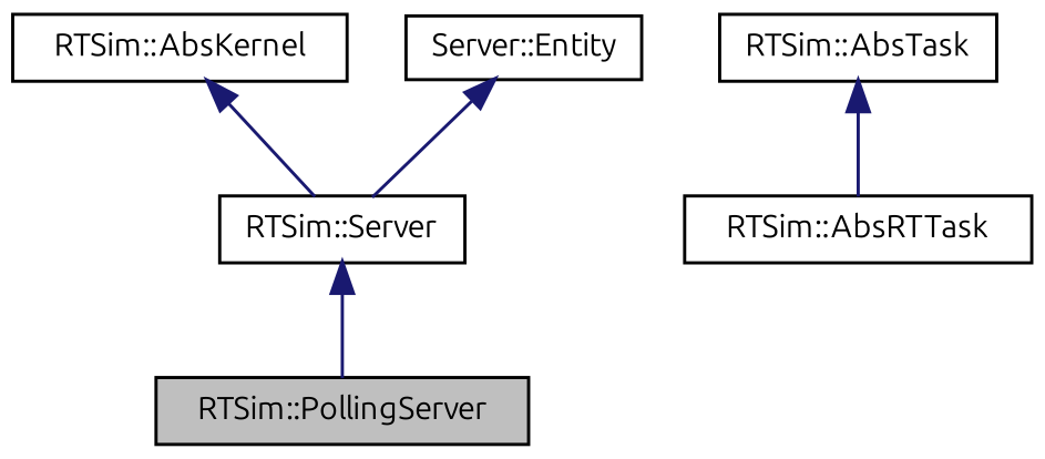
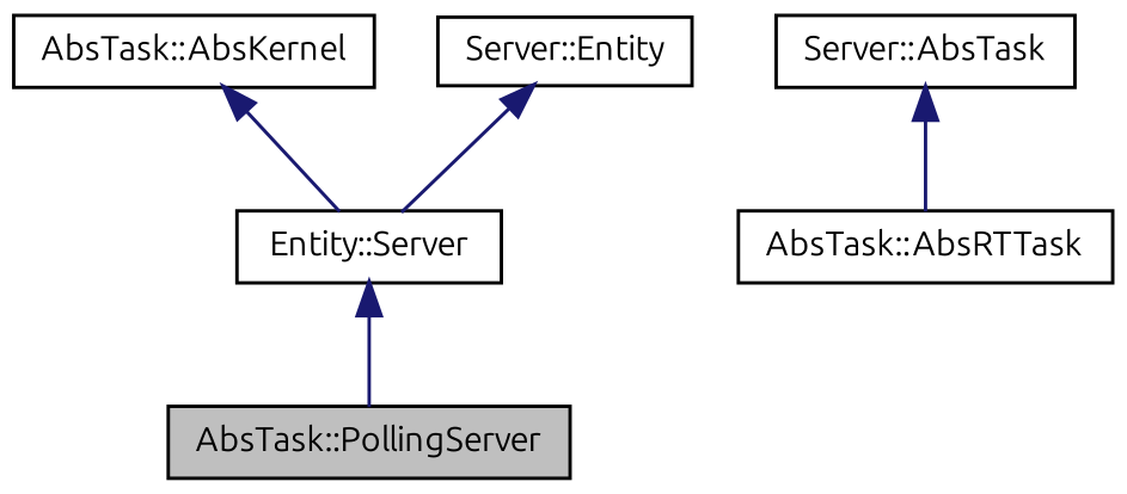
  digraph {
    fontname=Ubuntu
    node [color=black fillcolor=white fontname=Ubuntu fontsize=10 shape=record style=filled]
    edge [color=midnightblue dir=back fontname=Ubuntu fontsize=10 labelfontname=Helvetica labelfontsize=10 style=solid]
-   n1 [fillcolor=grey75 fontcolor=black height=0.2 label="RTSim::PollingServer" width=0.4]
-   n2 [height=0.2 label="RTSim::Server" width=0.4]
-   n3 [height=0.2 label="RTSim::AbsRTTask" width=0.4]
-   n4 [height=0.2 label="RTSim::AbsTask" width=0.4]
-   n5 [height=0.2 label="RTSim::AbsKernel" width=0.4]
+   n1 [fillcolor=grey75 fontcolor=black height=0.2 label="AbsTask::PollingServer" width=0.4]
+   n2 [height=0.2 label="Entity::Server" width=0.4]
+   n3 [height=0.2 label="AbsTask::AbsRTTask" width=0.4]
+   n4 [height=0.2 label="Server::AbsTask" width=0.4]
+   n5 [height=0.2 label="AbsTask::AbsKernel" width=0.4]
    n6 [height=0.2 label="Server::Entity" width=0.4]
    n2 -> n1
    n4 -> n3
    n5 -> n2
    n6 -> n2
  }
